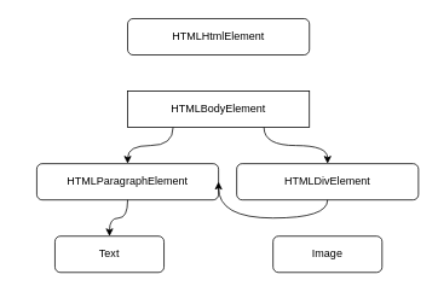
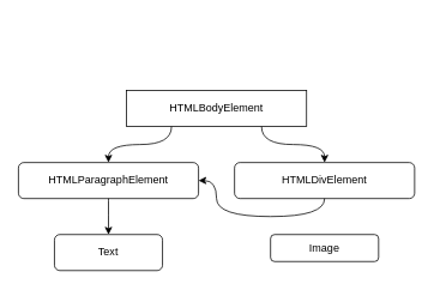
  <mxCell id="0" />
  <mxCell id="1" parent="0" />
  <mxCell id="2" value="" style="group" vertex="1" connectable="0" parent="1"><mxGeometry x="20" y="20" width="440" height="280" as="geometry" /></mxCell>
- <mxCell id="3" value="HTMLHtmlElement" style="rounded=1;whiteSpace=wrap;html=1;" vertex="1" parent="2"><mxGeometry x="120" width="200" height="40" as="geometry" /></mxCell>
  <mxCell id="4" value="HTMLBodyElement" style="whiteSpace=wrap;html=1;rounded=0;" vertex="1" parent="2"><mxGeometry x="120" y="80" width="200" height="40" as="geometry" /></mxCell>
  <mxCell id="5" value="HTMLDivElement" style="rounded=1;whiteSpace=wrap;html=1;" vertex="1" parent="2"><mxGeometry x="240" y="160" width="200" height="40" as="geometry" /></mxCell>
  <mxCell id="6" style="edgeStyle=orthogonalEdgeStyle;rounded=0;orthogonalLoop=1;jettySize=auto;html=1;exitX=0.75;exitY=1;exitDx=0;exitDy=0;entryX=0.5;entryY=0;entryDx=0;entryDy=0;curved=1;" edge="1" parent="2" source="4" target="5"><mxGeometry relative="1" as="geometry" /></mxCell>
- <mxCell id="7" value="HTMLParagraphElement" style="rounded=1;whiteSpace=wrap;html=1;" vertex="1" parent="2"><mxGeometry x="20" y="160" width="200" height="40" as="geometry" /></mxCell>
+ <mxCell id="7" value="HTMLParagraphElement" style="rounded=1;whiteSpace=wrap;html=1;" vertex="1" parent="2"><mxGeometry y="160" width="200" height="40" as="geometry" /></mxCell>
  <mxCell id="8" style="edgeStyle=orthogonalEdgeStyle;rounded=0;orthogonalLoop=1;jettySize=auto;html=1;exitX=0.25;exitY=1;exitDx=0;exitDy=0;entryX=0.5;entryY=0;entryDx=0;entryDy=0;curved=1;" edge="1" parent="2" source="4" target="7"><mxGeometry relative="1" as="geometry" /></mxCell>
- <mxCell id="9" value="Image" style="rounded=1;whiteSpace=wrap;html=1;" vertex="1" parent="2"><mxGeometry x="280" y="240" width="120" height="40" as="geometry" /></mxCell>
+ <mxCell id="9" value="Image" style="rounded=1;whiteSpace=wrap;html=1;" vertex="1" parent="2"><mxGeometry x="280" y="240" width="120" height="30" as="geometry" /></mxCell>
  <mxCell id="10" style="edgeStyle=orthogonalEdgeStyle;rounded=0;orthogonalLoop=1;jettySize=auto;html=1;exitX=0.5;exitY=1;exitDx=0;exitDy=0;curved=1;" edge="1" parent="2" source="5" target="7"><mxGeometry relative="1" as="geometry" /></mxCell>
  <mxCell id="11" value="Text" style="rounded=1;whiteSpace=wrap;html=1;" vertex="1" parent="2"><mxGeometry x="40" y="240" width="120" height="40" as="geometry" /></mxCell>
  <mxCell id="12" style="edgeStyle=orthogonalEdgeStyle;rounded=0;orthogonalLoop=1;jettySize=auto;html=1;exitX=0.5;exitY=1;exitDx=0;exitDy=0;entryX=0.5;entryY=0;entryDx=0;entryDy=0;curved=1;" edge="1" parent="2" source="7" target="11"><mxGeometry relative="1" as="geometry" /></mxCell>
